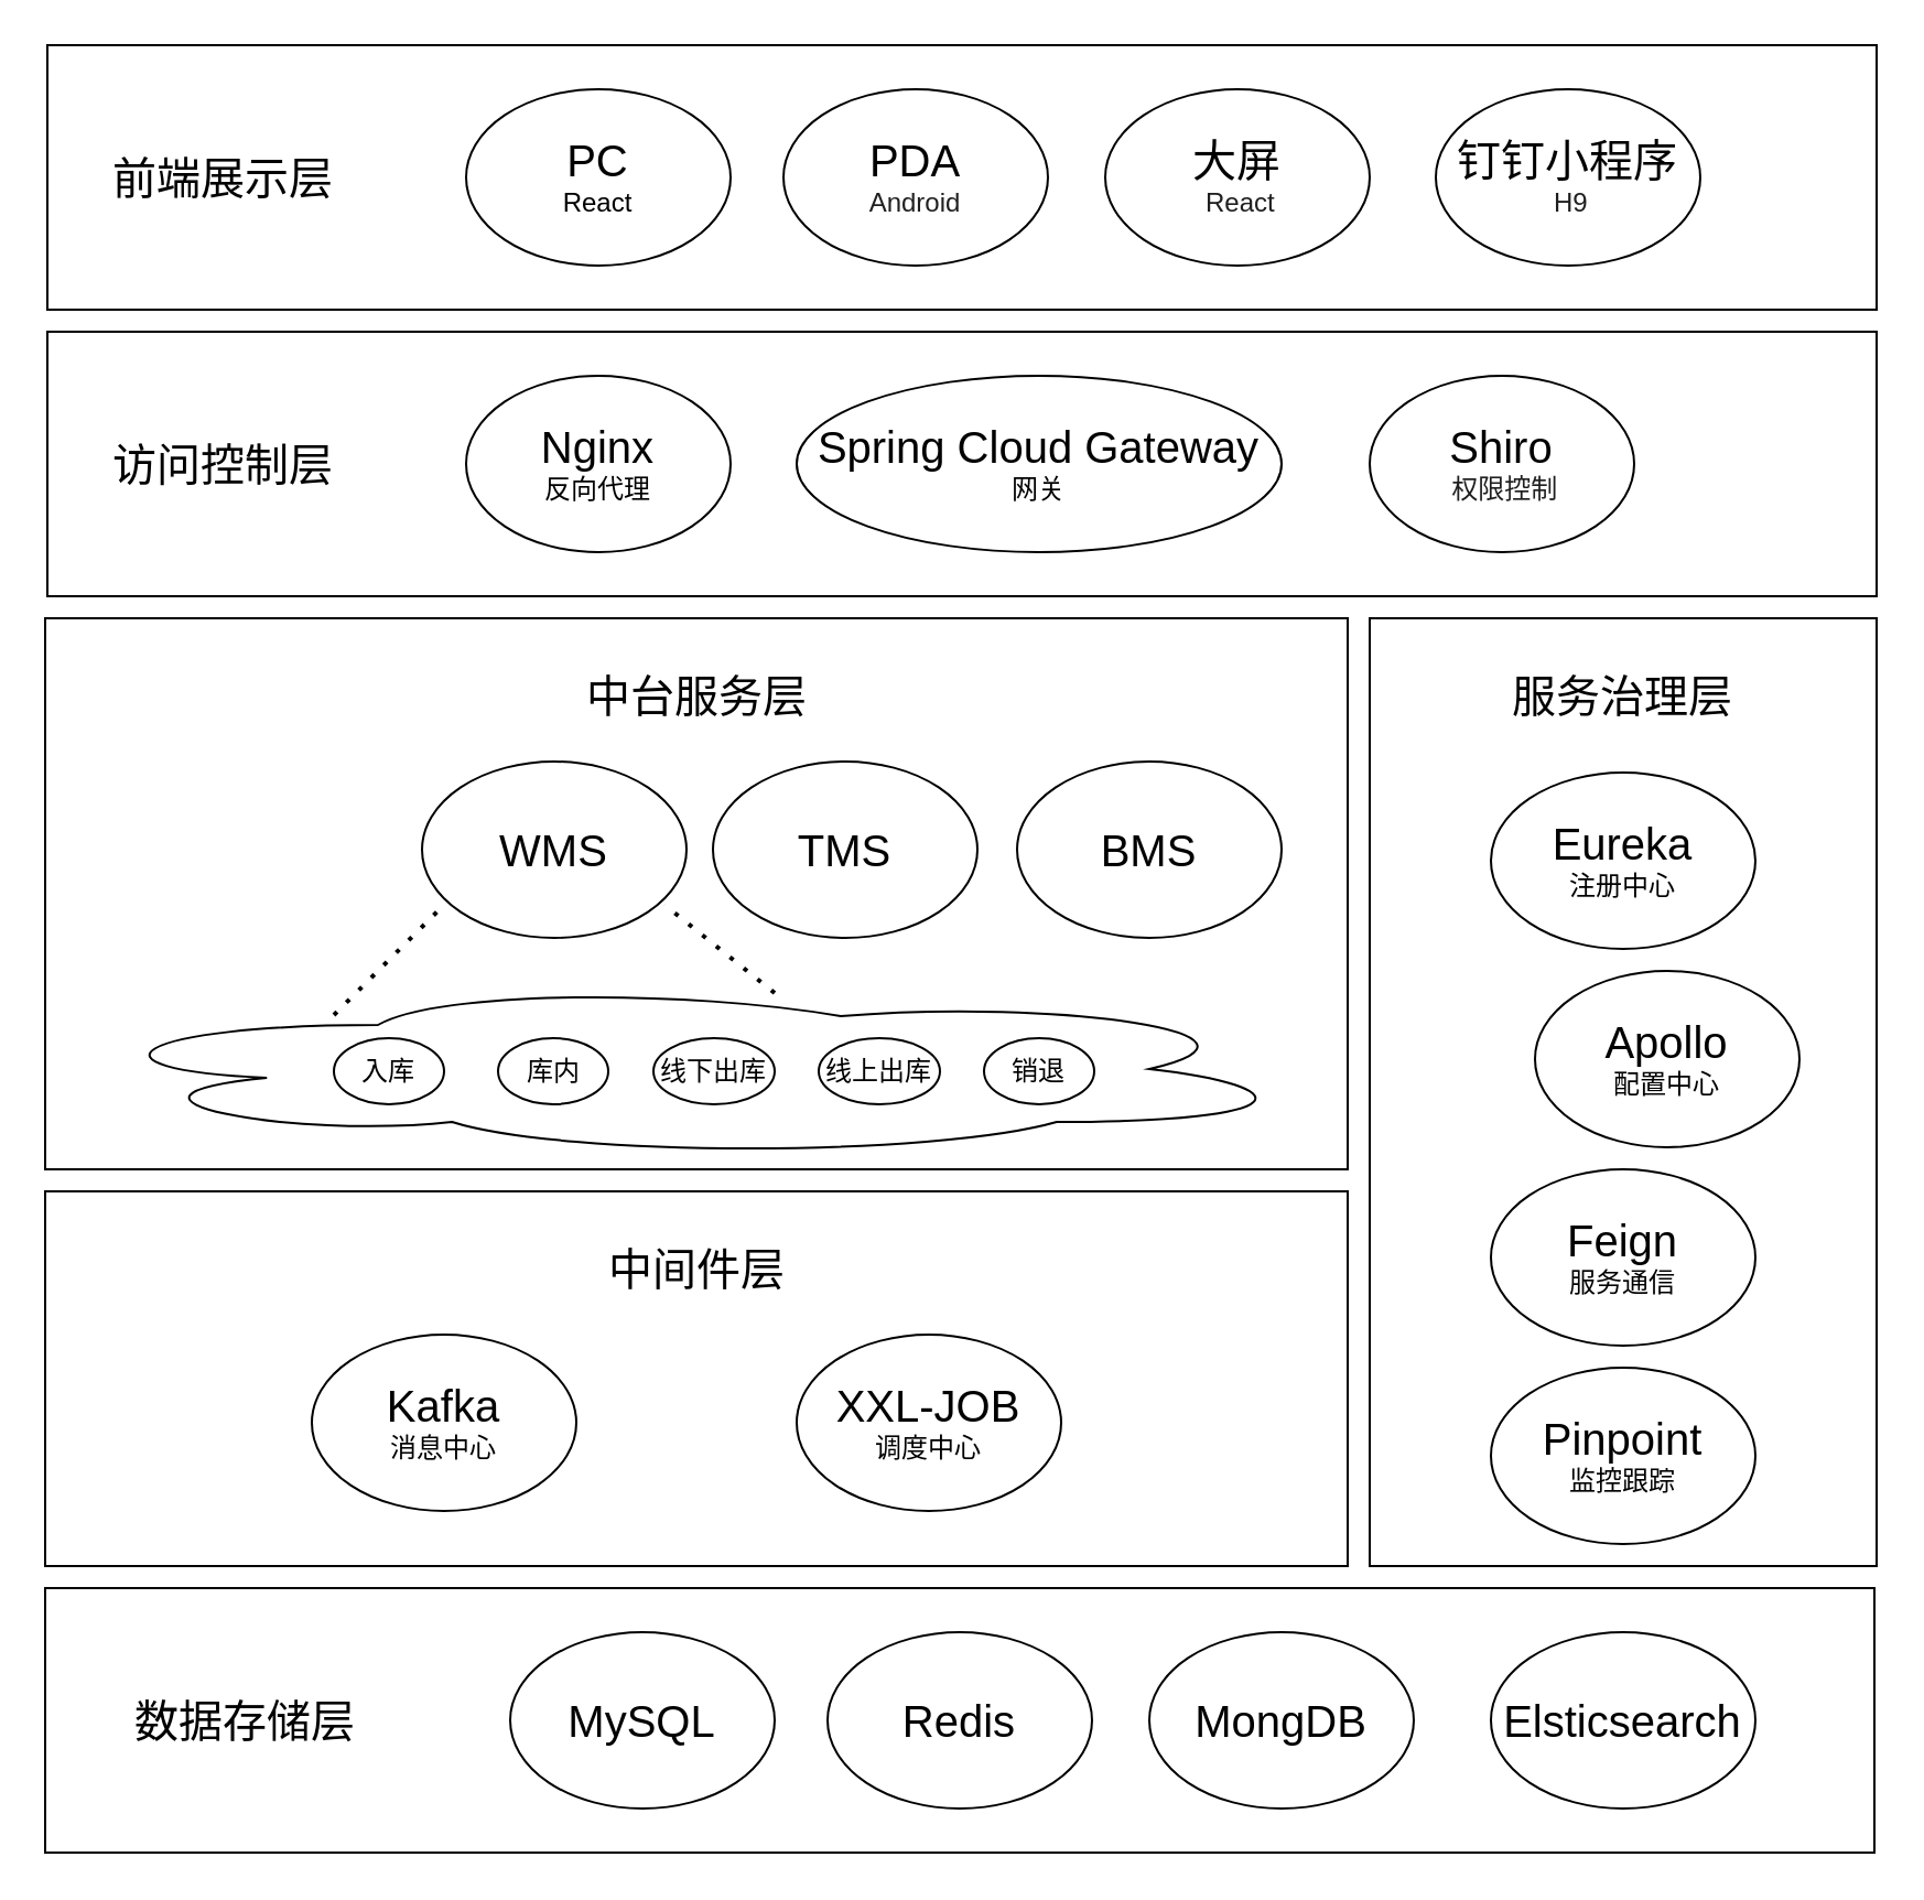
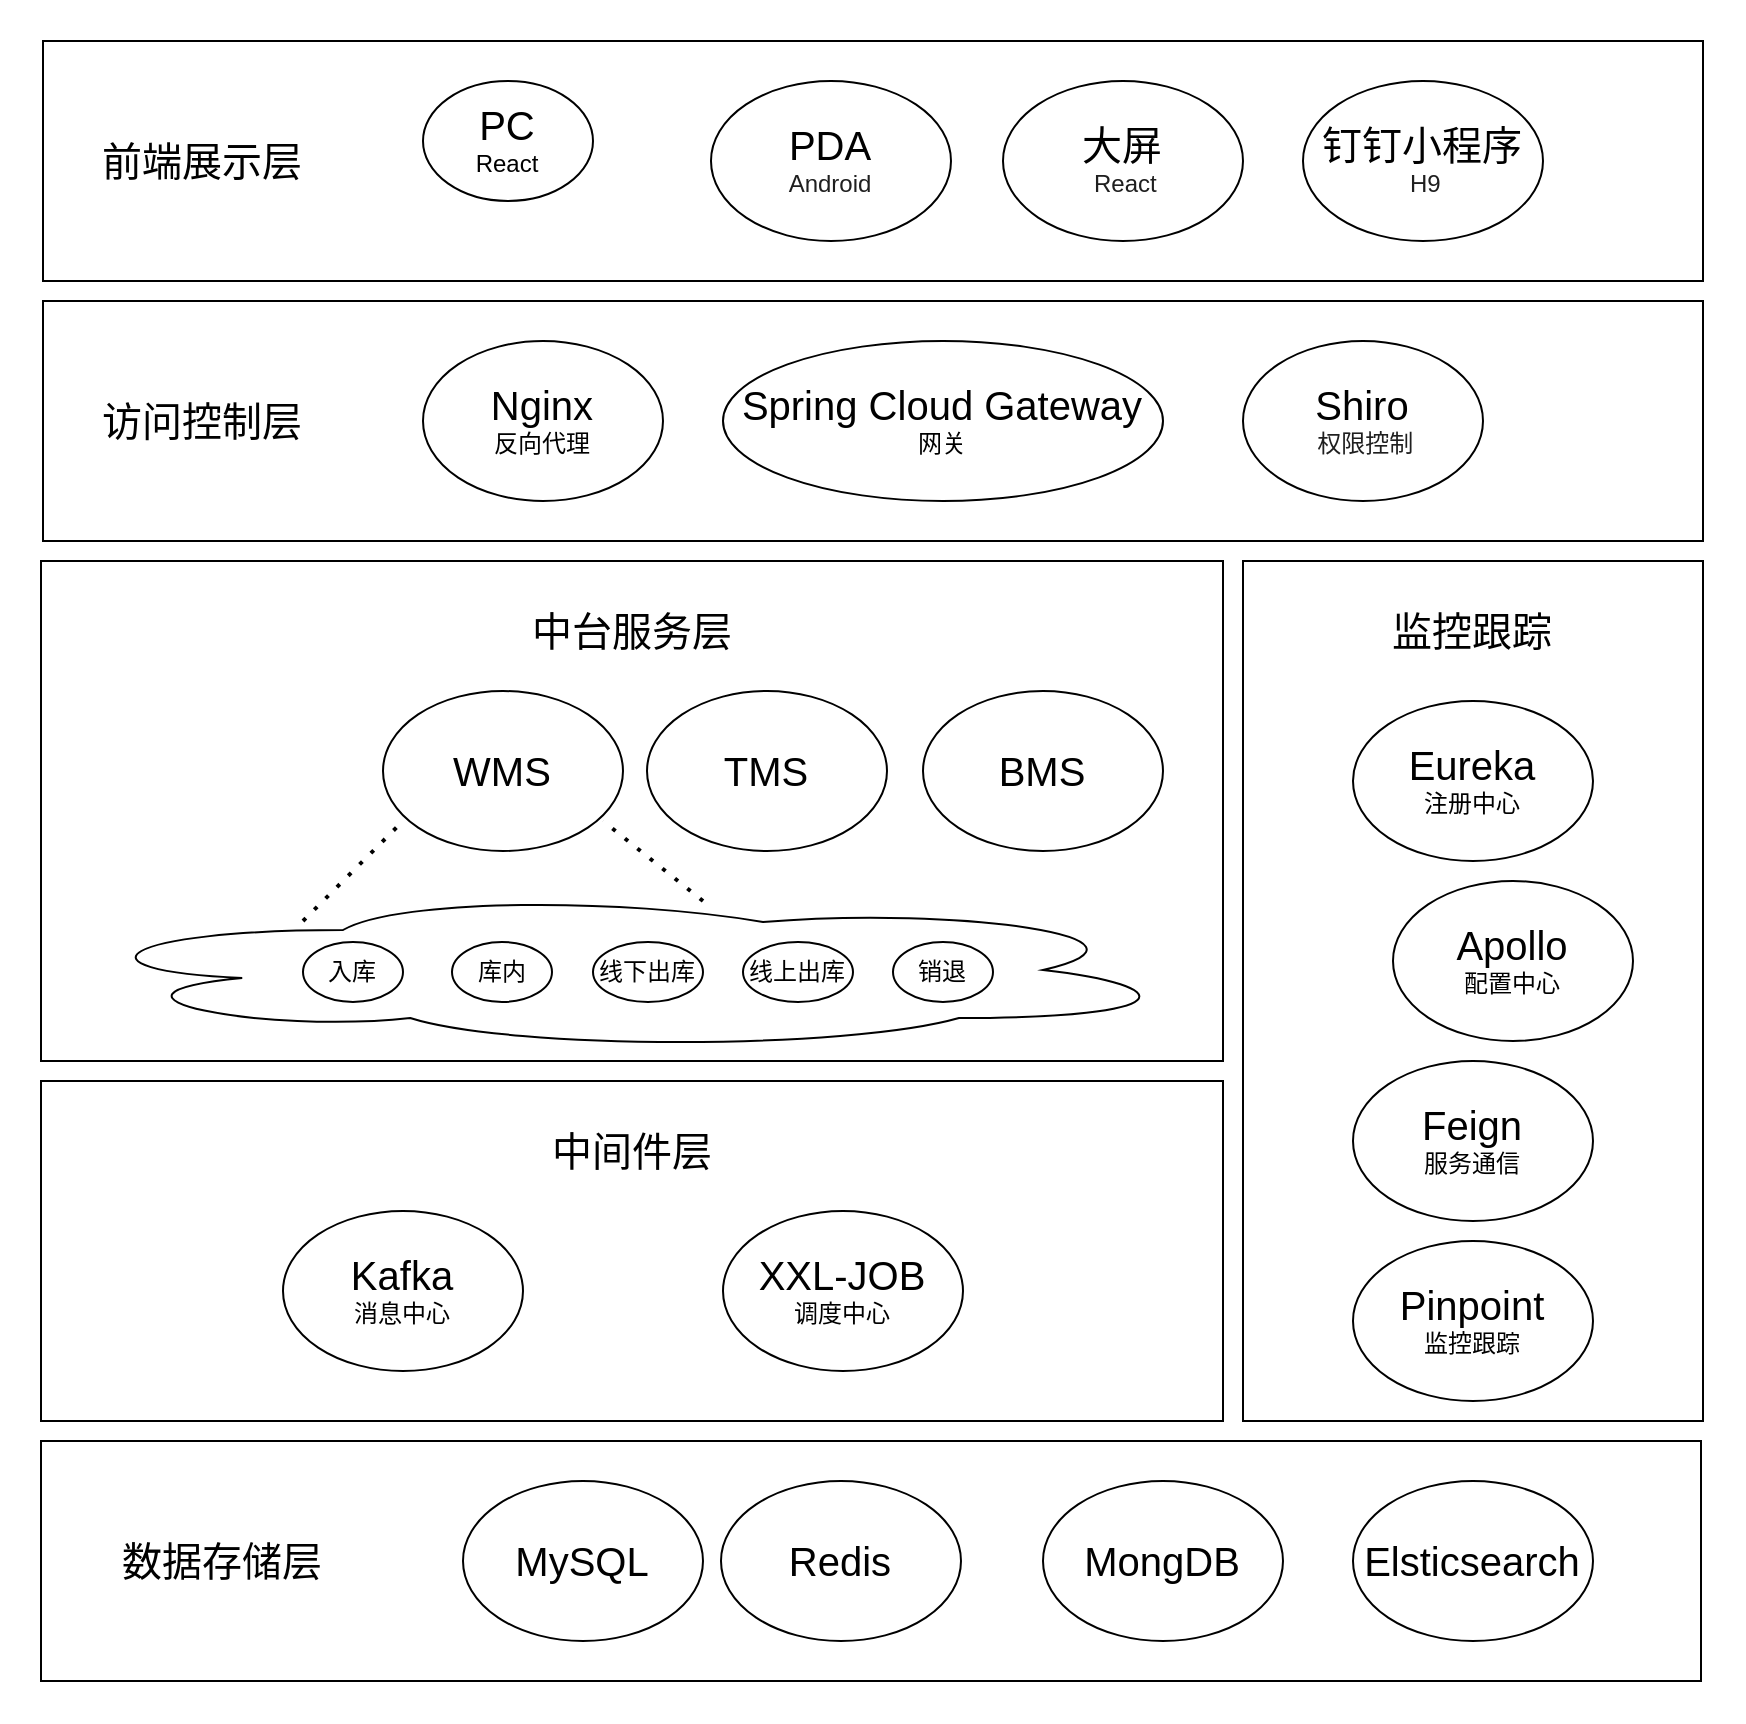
  <mxCell id="0" />
  <mxCell id="1" parent="0" />
  <mxCell id="2" value="" style="rounded=0;whiteSpace=wrap;html=1;" vertex="1" parent="1"><mxGeometry x="20" y="540" width="591" height="170" as="geometry" /></mxCell>
  <mxCell id="3" value="" style="rounded=0;whiteSpace=wrap;html=1;" vertex="1" parent="1"><mxGeometry x="621" y="280" width="230" height="430" as="geometry" /></mxCell>
  <mxCell id="4" value="" style="rounded=0;whiteSpace=wrap;html=1;" vertex="1" parent="1"><mxGeometry x="21" y="20" width="830" height="120" as="geometry" /></mxCell>
  <mxCell id="5" value="&lt;font style=&quot;font-size: 20px;&quot;&gt;前端展示层&lt;/font&gt;" style="text;html=1;align=center;verticalAlign=middle;whiteSpace=wrap;rounded=0;" vertex="1" parent="1"><mxGeometry x="41" y="65" width="120" height="30" as="geometry" /></mxCell>
- <mxCell id="6" value="&lt;font style=&quot;font-size: 20px;&quot;&gt;PC&lt;/font&gt;&lt;div&gt;React&lt;/div&gt;" style="ellipse;whiteSpace=wrap;html=1;" vertex="1" parent="1"><mxGeometry x="211" y="40" width="120" height="80" as="geometry" /></mxCell>
+ <mxCell id="6" value="&lt;font style=&quot;font-size: 20px;&quot;&gt;PC&lt;/font&gt;&lt;div&gt;React&lt;/div&gt;" style="ellipse;whiteSpace=wrap;html=1;" vertex="1" parent="1"><mxGeometry x="211" y="40" width="85" height="60" as="geometry" /></mxCell>
  <mxCell id="7" value="&lt;font style=&quot;font-size: 20px;&quot;&gt;PDA&lt;/font&gt;&lt;div&gt;&lt;span style=&quot;color: rgb(31, 31, 31); font-family: Arial, sans-serif; text-align: start; background-color: rgb(255, 255, 255);&quot;&gt;&lt;font&gt;Android&lt;/font&gt;&lt;/span&gt;&lt;/div&gt;" style="ellipse;whiteSpace=wrap;html=1;" vertex="1" parent="1"><mxGeometry x="355" y="40" width="120" height="80" as="geometry" /></mxCell>
  <mxCell id="8" value="&lt;span style=&quot;font-size: 20px;&quot;&gt;大屏&lt;/span&gt;&lt;br&gt;&lt;div&gt;&lt;span style=&quot;color: rgb(31, 31, 31); font-family: Arial, sans-serif; text-align: start; background-color: rgb(255, 255, 255);&quot;&gt;&lt;font&gt;&amp;nbsp;React&lt;/font&gt;&lt;/span&gt;&lt;/div&gt;" style="ellipse;whiteSpace=wrap;html=1;" vertex="1" parent="1"><mxGeometry x="501" y="40" width="120" height="80" as="geometry" /></mxCell>
  <mxCell id="9" value="&lt;span style=&quot;font-size: 20px;&quot;&gt;钉钉小程序&lt;/span&gt;&lt;br&gt;&lt;div&gt;&lt;span style=&quot;color: rgb(31, 31, 31); font-family: Arial, sans-serif; text-align: start; background-color: rgb(255, 255, 255);&quot;&gt;&lt;font&gt;&amp;nbsp;H9&lt;/font&gt;&lt;/span&gt;&lt;/div&gt;" style="ellipse;whiteSpace=wrap;html=1;" vertex="1" parent="1"><mxGeometry x="651" y="40" width="120" height="80" as="geometry" /></mxCell>
  <mxCell id="10" value="" style="rounded=0;whiteSpace=wrap;html=1;" vertex="1" parent="1"><mxGeometry x="21" y="150" width="830" height="120" as="geometry" /></mxCell>
  <mxCell id="11" value="&lt;font style=&quot;font-size: 20px;&quot;&gt;访问控制层&lt;/font&gt;" style="text;html=1;align=center;verticalAlign=middle;whiteSpace=wrap;rounded=0;" vertex="1" parent="1"><mxGeometry x="41" y="195" width="120" height="30" as="geometry" /></mxCell>
  <mxCell id="12" value="&lt;span style=&quot;font-size: 20px;&quot;&gt;Nginx&lt;/span&gt;&lt;br&gt;&lt;div&gt;反向代理&lt;/div&gt;" style="ellipse;whiteSpace=wrap;html=1;" vertex="1" parent="1"><mxGeometry x="211" y="170" width="120" height="80" as="geometry" /></mxCell>
  <mxCell id="13" value="&lt;span style=&quot;font-size: 20px;&quot;&gt;Spring Cloud Gateway&lt;/span&gt;&lt;br&gt;&lt;div&gt;网关&lt;/div&gt;" style="ellipse;whiteSpace=wrap;html=1;" vertex="1" parent="1"><mxGeometry x="361" y="170" width="220" height="80" as="geometry" /></mxCell>
  <mxCell id="14" value="&lt;span style=&quot;font-size: 20px;&quot;&gt;Shiro&lt;/span&gt;&lt;br&gt;&lt;div&gt;&lt;span style=&quot;color: rgb(31, 31, 31); font-family: Arial, sans-serif; text-align: start; background-color: rgb(255, 255, 255);&quot;&gt;&lt;font&gt;&amp;nbsp;权限控制&lt;/font&gt;&lt;/span&gt;&lt;/div&gt;" style="ellipse;whiteSpace=wrap;html=1;" vertex="1" parent="1"><mxGeometry x="621" y="170" width="120" height="80" as="geometry" /></mxCell>
  <mxCell id="15" value="" style="rounded=0;whiteSpace=wrap;html=1;" vertex="1" parent="1"><mxGeometry x="20" y="280" width="591" height="250" as="geometry" /></mxCell>
- <mxCell id="16" value="&lt;font style=&quot;font-size: 20px;&quot;&gt;服务治理层&lt;/font&gt;" style="text;html=1;align=center;verticalAlign=middle;whiteSpace=wrap;rounded=0;" vertex="1" parent="1"><mxGeometry x="676" y="300" width="120" height="30" as="geometry" /></mxCell>
+ <mxCell id="16" value="&lt;font style=&quot;font-size: 20px;&quot;&gt;监控跟踪&lt;/font&gt;" style="text;html=1;align=center;verticalAlign=middle;whiteSpace=wrap;rounded=0;" vertex="1" parent="1"><mxGeometry x="676" y="300" width="120" height="30" as="geometry" /></mxCell>
  <mxCell id="17" value="&lt;font style=&quot;font-size: 20px;&quot;&gt;中台服务层&lt;/font&gt;" style="text;html=1;align=center;verticalAlign=middle;whiteSpace=wrap;rounded=0;" vertex="1" parent="1"><mxGeometry x="255.5" y="300" width="120" height="30" as="geometry" /></mxCell>
  <mxCell id="18" value="&lt;span style=&quot;font-size: 20px;&quot;&gt;Eureka&lt;/span&gt;&lt;br&gt;&lt;div&gt;注册中心&lt;/div&gt;" style="ellipse;whiteSpace=wrap;html=1;" vertex="1" parent="1"><mxGeometry x="676" y="350" width="120" height="80" as="geometry" /></mxCell>
  <mxCell id="19" value="&lt;span style=&quot;font-size: 20px;&quot;&gt;Apollo&lt;/span&gt;&lt;br&gt;&lt;div&gt;配置中心&lt;/div&gt;" style="ellipse;whiteSpace=wrap;html=1;" vertex="1" parent="1"><mxGeometry x="696" y="440" width="120" height="80" as="geometry" /></mxCell>
  <mxCell id="20" value="&lt;span style=&quot;font-size: 20px;&quot;&gt;Kafka&lt;/span&gt;&lt;br&gt;&lt;div&gt;消息中心&lt;/div&gt;" style="ellipse;whiteSpace=wrap;html=1;" vertex="1" parent="1"><mxGeometry x="141" y="605" width="120" height="80" as="geometry" /></mxCell>
  <mxCell id="21" value="&lt;span style=&quot;font-size: 20px;&quot;&gt;Pinpoint&lt;/span&gt;&lt;br&gt;&lt;div&gt;监控跟踪&lt;/div&gt;" style="ellipse;whiteSpace=wrap;html=1;" vertex="1" parent="1"><mxGeometry x="676" y="620" width="120" height="80" as="geometry" /></mxCell>
  <mxCell id="22" value="&lt;font style=&quot;font-size: 20px;&quot;&gt;中间件层&lt;/font&gt;" style="text;html=1;align=center;verticalAlign=middle;whiteSpace=wrap;rounded=0;" vertex="1" parent="1"><mxGeometry x="255.5" y="560" width="120" height="30" as="geometry" /></mxCell>
  <mxCell id="23" value="&lt;span style=&quot;font-size: 20px;&quot;&gt;XXL-JOB&lt;/span&gt;&lt;br&gt;&lt;div&gt;调度中心&lt;/div&gt;" style="ellipse;whiteSpace=wrap;html=1;" vertex="1" parent="1"><mxGeometry x="361" y="605" width="120" height="80" as="geometry" /></mxCell>
  <mxCell id="24" value="&lt;span style=&quot;font-size: 20px;&quot;&gt;Feign&lt;/span&gt;&lt;br&gt;&lt;div&gt;服务通信&lt;/div&gt;" style="ellipse;whiteSpace=wrap;html=1;" vertex="1" parent="1"><mxGeometry x="676" y="530" width="120" height="80" as="geometry" /></mxCell>
  <mxCell id="25" value="&lt;span style=&quot;font-size: 20px;&quot;&gt;BMS&lt;/span&gt;" style="ellipse;whiteSpace=wrap;html=1;" vertex="1" parent="1"><mxGeometry x="461" y="345" width="120" height="80" as="geometry" /></mxCell>
  <mxCell id="26" value="&lt;span style=&quot;font-size: 20px;&quot;&gt;TMS&lt;/span&gt;" style="ellipse;whiteSpace=wrap;html=1;" vertex="1" parent="1"><mxGeometry x="323" y="345" width="120" height="80" as="geometry" /></mxCell>
  <mxCell id="27" value="&lt;span style=&quot;font-size: 20px;&quot;&gt;WMS&lt;/span&gt;" style="ellipse;whiteSpace=wrap;html=1;" vertex="1" parent="1"><mxGeometry x="191" y="345" width="120" height="80" as="geometry" /></mxCell>
  <mxCell id="28" value="" style="ellipse;shape=cloud;whiteSpace=wrap;html=1;" vertex="1" parent="1"><mxGeometry x="31" y="444.5" width="560" height="80" as="geometry" /></mxCell>
  <mxCell id="29" value="入库" style="ellipse;whiteSpace=wrap;html=1;" vertex="1" parent="1"><mxGeometry x="151" y="470.5" width="50" height="30" as="geometry" /></mxCell>
  <mxCell id="30" value="库内" style="ellipse;whiteSpace=wrap;html=1;" vertex="1" parent="1"><mxGeometry x="225.5" y="470.5" width="50" height="30" as="geometry" /></mxCell>
  <mxCell id="31" value="线下出库" style="ellipse;whiteSpace=wrap;html=1;" vertex="1" parent="1"><mxGeometry x="296" y="470.5" width="55" height="30" as="geometry" /></mxCell>
  <mxCell id="32" value="线上出库" style="ellipse;whiteSpace=wrap;html=1;" vertex="1" parent="1"><mxGeometry x="371" y="470.5" width="55" height="30" as="geometry" /></mxCell>
  <mxCell id="33" value="销退" style="ellipse;whiteSpace=wrap;html=1;" vertex="1" parent="1"><mxGeometry x="446" y="470.5" width="50" height="30" as="geometry" /></mxCell>
  <mxCell id="34" value="" style="endArrow=none;dashed=1;html=1;dashPattern=1 3;strokeWidth=2;rounded=0;" edge="1" parent="1"><mxGeometry width="50" height="50" relative="1" as="geometry"><mxPoint x="151" y="460" as="sourcePoint" /><mxPoint x="201" y="410" as="targetPoint" /></mxGeometry></mxCell>
  <mxCell id="35" value="" style="endArrow=none;dashed=1;html=1;dashPattern=1 3;strokeWidth=2;rounded=0;" edge="1" parent="1"><mxGeometry width="50" height="50" relative="1" as="geometry"><mxPoint x="351" y="450" as="sourcePoint" /><mxPoint x="301" y="410" as="targetPoint" /></mxGeometry></mxCell>
  <mxCell id="36" value="" style="rounded=0;whiteSpace=wrap;html=1;" vertex="1" parent="1"><mxGeometry x="20" y="720" width="830" height="120" as="geometry" /></mxCell>
  <mxCell id="37" value="&lt;font style=&quot;font-size: 20px;&quot;&gt;数据存储层&lt;/font&gt;" style="text;html=1;align=center;verticalAlign=middle;whiteSpace=wrap;rounded=0;" vertex="1" parent="1"><mxGeometry x="51" y="765" width="120" height="30" as="geometry" /></mxCell>
  <mxCell id="38" value="&lt;span style=&quot;font-size: 20px;&quot;&gt;MySQL&lt;/span&gt;" style="ellipse;whiteSpace=wrap;html=1;" vertex="1" parent="1"><mxGeometry x="231" y="740" width="120" height="80" as="geometry" /></mxCell>
- <mxCell id="39" value="&lt;span style=&quot;font-size: 20px;&quot;&gt;Redis&lt;/span&gt;" style="ellipse;whiteSpace=wrap;html=1;" vertex="1" parent="1"><mxGeometry x="375" y="740" width="120" height="80" as="geometry" /></mxCell>
+ <mxCell id="39" value="&lt;span style=&quot;font-size: 20px;&quot;&gt;Redis&lt;/span&gt;" style="ellipse;whiteSpace=wrap;html=1;" vertex="1" parent="1"><mxGeometry x="360" y="740" width="120" height="80" as="geometry" /></mxCell>
  <mxCell id="40" value="&lt;span style=&quot;font-size: 20px;&quot;&gt;MongDB&lt;/span&gt;" style="ellipse;whiteSpace=wrap;html=1;" vertex="1" parent="1"><mxGeometry x="521" y="740" width="120" height="80" as="geometry" /></mxCell>
  <mxCell id="41" value="&lt;span style=&quot;font-size: 20px;&quot;&gt;Elsticsearch&lt;/span&gt;" style="ellipse;whiteSpace=wrap;html=1;" vertex="1" parent="1"><mxGeometry x="676" y="740" width="120" height="80" as="geometry" /></mxCell>
